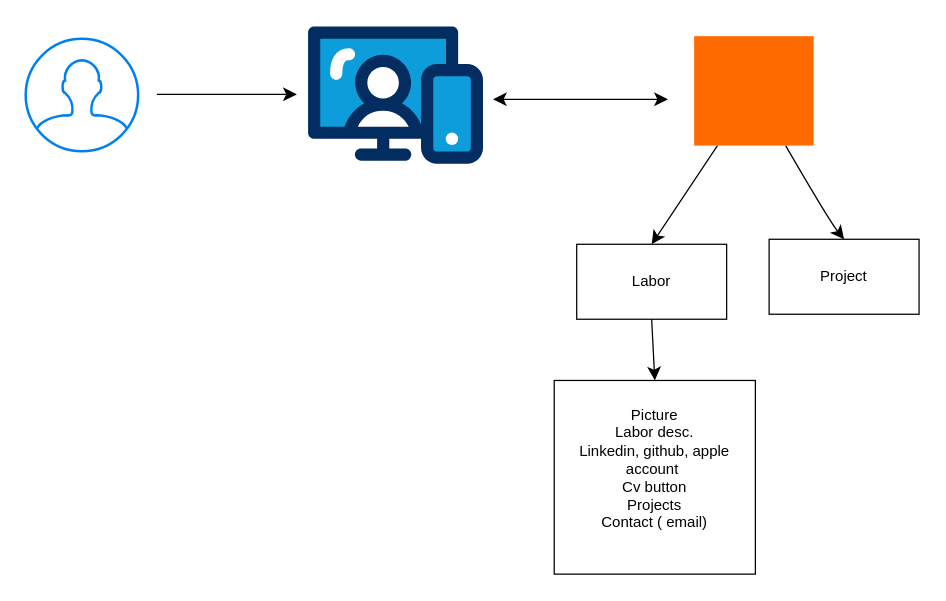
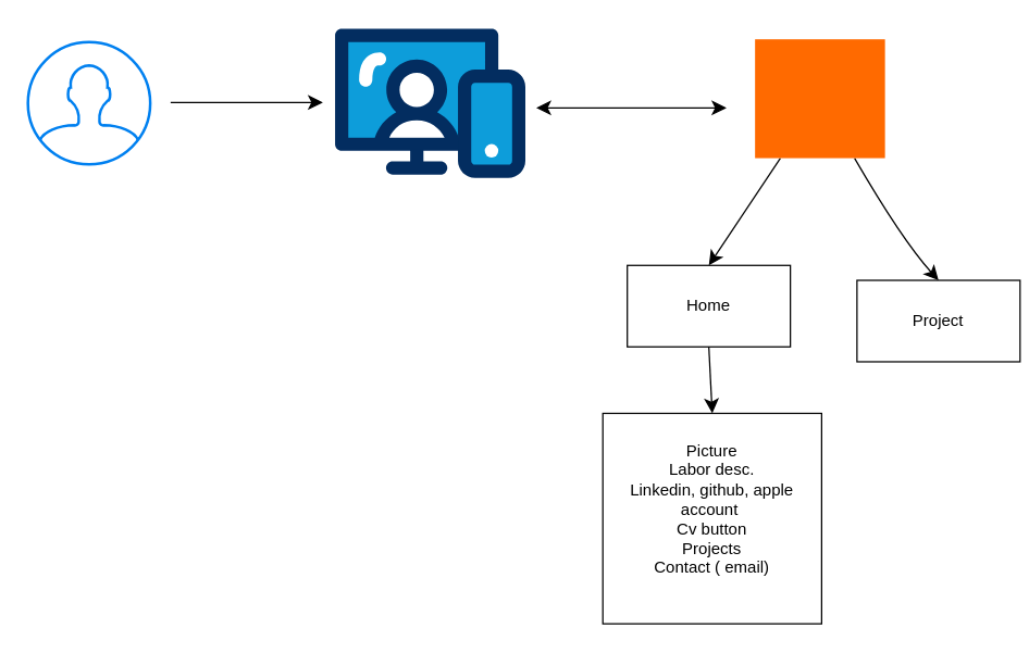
  <mxCell id="0" />
  <mxCell id="1" parent="0" />
  <mxCell id="2" value="" style="html=1;verticalLabelPosition=bottom;align=center;labelBackgroundColor=#ffffff;verticalAlign=top;strokeWidth=2;strokeColor=#0080F0;shadow=0;dashed=0;shape=mxgraph.ios7.icons.user;direction=east;" vertex="1" parent="1"><mxGeometry x="20" y="30.6" width="90" height="90" as="geometry" /></mxCell>
  <mxCell id="3" value="" style="verticalLabelPosition=bottom;aspect=fixed;html=1;shape=mxgraph.salesforce.web;rotation=0;" vertex="1" parent="1"><mxGeometry x="246" y="20.3" width="140" height="110.6" as="geometry" /></mxCell>
  <mxCell id="4" style="edgeStyle=none;curved=1;rounded=0;orthogonalLoop=1;jettySize=auto;html=1;entryX=0.5;entryY=0;entryDx=0;entryDy=0;fontSize=12;startSize=8;endSize=8;" edge="1" parent="1" source="6" target="10"><mxGeometry relative="1" as="geometry"><Array as="points"><mxPoint x="663" y="176" /></Array></mxGeometry></mxCell>
  <mxCell id="5" style="edgeStyle=none;curved=1;rounded=0;orthogonalLoop=1;jettySize=auto;html=1;entryX=0.5;entryY=0;entryDx=0;entryDy=0;fontSize=12;startSize=8;endSize=8;" edge="1" parent="1" source="6" target="9"><mxGeometry relative="1" as="geometry" /></mxCell>
  <mxCell id="6" value="" style="points=[];aspect=fixed;html=1;align=center;shadow=0;dashed=0;fillColor=#FF6A00;strokeColor=none;shape=mxgraph.alibaba_cloud.cwh_cloud_web_hosting;" vertex="1" parent="1"><mxGeometry x="555" y="28.45" width="95.62" height="87.55" as="geometry" /></mxCell>
  <mxCell id="7" value="" style="edgeStyle=none;orthogonalLoop=1;jettySize=auto;html=1;rounded=0;fontSize=12;startSize=8;endSize=8;curved=1;" edge="1" parent="1"><mxGeometry width="140" relative="1" as="geometry"><mxPoint x="125" y="75" as="sourcePoint" /><mxPoint x="237" y="75" as="targetPoint" /><Array as="points" /></mxGeometry></mxCell>
  <mxCell id="8" value="" style="edgeStyle=none;orthogonalLoop=1;jettySize=auto;html=1;endArrow=classic;startArrow=classic;endSize=8;startSize=8;rounded=0;fontSize=12;curved=1;" edge="1" parent="1"><mxGeometry width="140" relative="1" as="geometry"><mxPoint x="394" y="79" as="sourcePoint" /><mxPoint x="534" y="79" as="targetPoint" /><Array as="points" /></mxGeometry></mxCell>
- <mxCell id="9" value="Labor" style="whiteSpace=wrap;html=1;" vertex="1" parent="1"><mxGeometry x="461" y="195" width="120" height="60" as="geometry" /></mxCell>
- <mxCell id="10" value="Project" style="whiteSpace=wrap;html=1;" vertex="1" parent="1"><mxGeometry x="615" y="191" width="120" height="60" as="geometry" /></mxCell>
+ <mxCell id="9" value="Home" style="whiteSpace=wrap;html=1;" vertex="1" parent="1"><mxGeometry x="461" y="195" width="120" height="60" as="geometry" /></mxCell>
+ <mxCell id="10" value="Project" style="whiteSpace=wrap;html=1;" vertex="1" parent="1"><mxGeometry x="630" y="206" width="120" height="60" as="geometry" /></mxCell>
  <mxCell id="11" value="Picture&lt;div&gt;Labor desc.&lt;/div&gt;&lt;div&gt;Linkedin, github, apple account&amp;nbsp;&lt;/div&gt;&lt;div&gt;Cv button&lt;/div&gt;&lt;div&gt;Projects&lt;/div&gt;&lt;div&gt;Contact ( email)&lt;/div&gt;&lt;div&gt;&lt;br&gt;&lt;/div&gt;" style="whiteSpace=wrap;html=1;" vertex="1" parent="1"><mxGeometry x="443" y="304" width="161" height="155" as="geometry" /></mxCell>
  <mxCell id="12" value="" style="edgeStyle=none;orthogonalLoop=1;jettySize=auto;html=1;rounded=0;fontSize=12;startSize=8;endSize=8;curved=1;entryX=0.5;entryY=0;entryDx=0;entryDy=0;exitX=0.5;exitY=1;exitDx=0;exitDy=0;" edge="1" parent="1" source="9" target="11"><mxGeometry width="140" relative="1" as="geometry"><mxPoint x="522" y="300" as="sourcePoint" /><mxPoint x="642" y="396" as="targetPoint" /><Array as="points" /></mxGeometry></mxCell>
